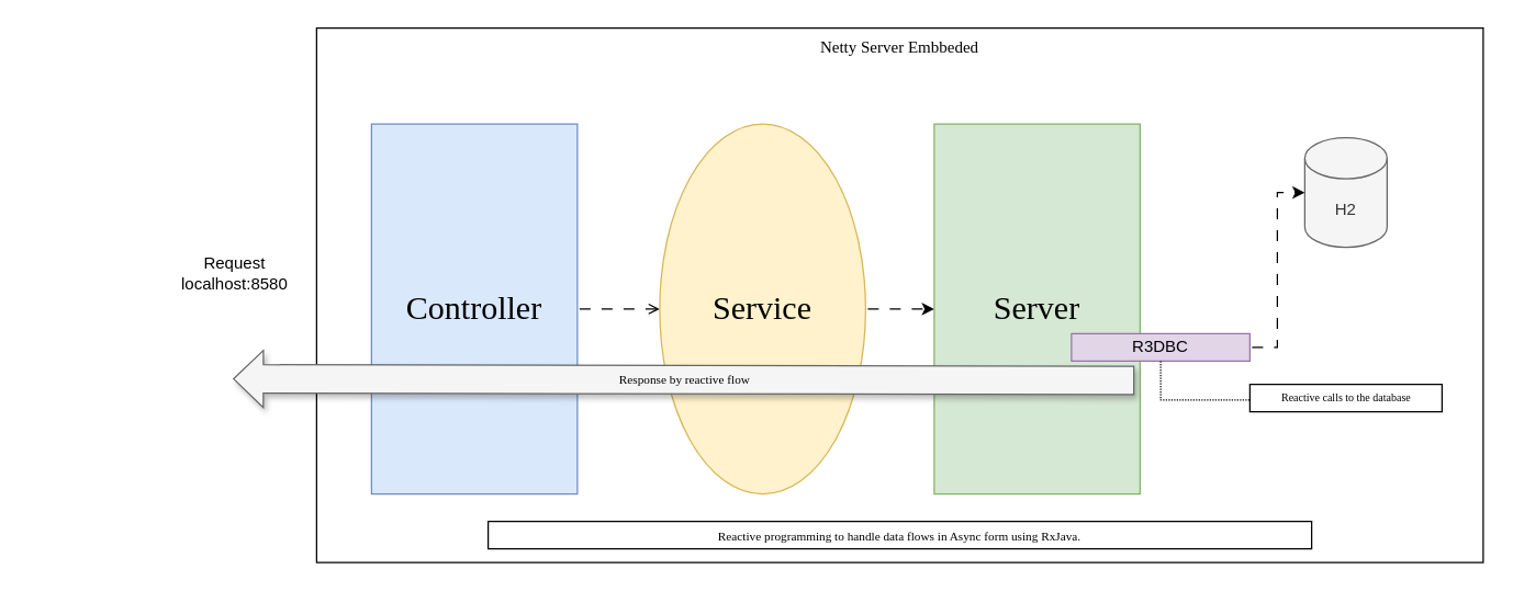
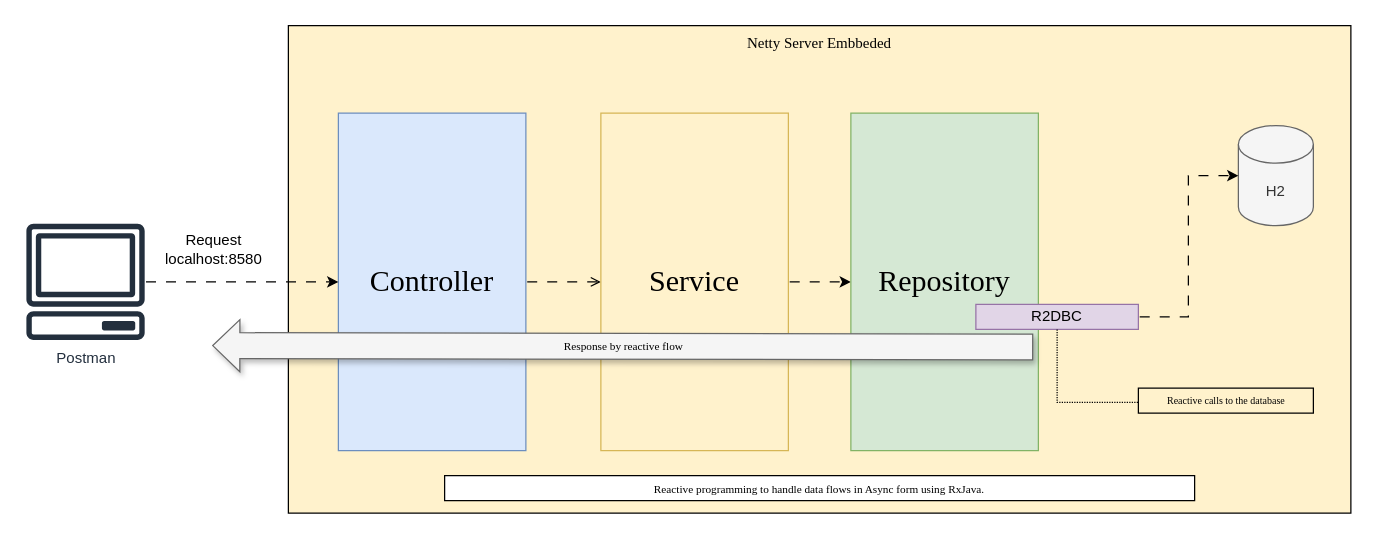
  <mxCell id="0" />
  <mxCell id="1" parent="0" />
- <mxCell id="2" value="Netty Server Embbeded" style="rounded=0;whiteSpace=wrap;html=1;verticalAlign=top;align=center;fontFamily=Verdana;" vertex="1" parent="1"><mxGeometry x="230" y="20" width="850" height="390" as="geometry" /></mxCell>
+ <mxCell id="2" value="Netty Server Embbeded" style="rounded=0;whiteSpace=wrap;html=1;verticalAlign=top;align=center;fontFamily=Verdana;fillColor=#fff2cc;" vertex="1" parent="1"><mxGeometry x="230" y="20" width="850" height="390" as="geometry" /></mxCell>
  <mxCell id="3" style="edgeStyle=orthogonalEdgeStyle;rounded=0;orthogonalLoop=1;jettySize=auto;html=1;entryX=0;entryY=0.5;entryDx=0;entryDy=0;flowAnimation=1;endArrow=open;" edge="1" parent="1" source="4" target="6"><mxGeometry relative="1" as="geometry" /></mxCell>
  <mxCell id="4" value="Controller" style="rounded=0;whiteSpace=wrap;html=1;fillColor=#dae8fc;strokeColor=#6c8ebf;fontSize=24;fontFamily=Verdana;" vertex="1" parent="1"><mxGeometry x="270" y="90" width="150" height="270" as="geometry" /></mxCell>
  <mxCell id="5" style="edgeStyle=orthogonalEdgeStyle;rounded=0;orthogonalLoop=1;jettySize=auto;html=1;entryX=0;entryY=0.5;entryDx=0;entryDy=0;flowAnimation=1;" edge="1" parent="1" source="6" target="7"><mxGeometry relative="1" as="geometry" /></mxCell>
- <mxCell id="6" value="Service" style="ellipse;whiteSpace=wrap;html=1;fillColor=#fff2cc;strokeColor=#d6b656;fontSize=24;fontFamily=Verdana;" vertex="1" parent="1"><mxGeometry x="480" y="90" width="150" height="270" as="geometry" /></mxCell>
- <mxCell id="7" value="Server" style="rounded=0;whiteSpace=wrap;html=1;fillColor=#d5e8d4;strokeColor=#82b366;fontSize=24;fontFamily=Verdana;" vertex="1" parent="1"><mxGeometry x="680" y="90" width="150" height="270" as="geometry" /></mxCell>
- <mxCell id="8" value="H2" style="shape=cylinder3;whiteSpace=wrap;html=1;boundedLbl=1;backgroundOutline=1;size=15;fillColor=#f5f5f5;fontColor=#333333;strokeColor=#666666;" vertex="1" parent="1"><mxGeometry x="950" y="100" width="60" height="80" as="geometry" /></mxCell>
+ <mxCell id="6" value="Service" style="rounded=0;whiteSpace=wrap;html=1;fillColor=#fff2cc;strokeColor=#d6b656;fontSize=24;fontFamily=Verdana;" vertex="1" parent="1"><mxGeometry x="480" y="90" width="150" height="270" as="geometry" /></mxCell>
+ <mxCell id="7" value="Repository" style="rounded=0;whiteSpace=wrap;html=1;fillColor=#d5e8d4;strokeColor=#82b366;fontSize=24;fontFamily=Verdana;" vertex="1" parent="1"><mxGeometry x="680" y="90" width="150" height="270" as="geometry" /></mxCell>
+ <mxCell id="8" value="H2" style="shape=cylinder3;whiteSpace=wrap;html=1;boundedLbl=1;backgroundOutline=1;size=15;fillColor=#f5f5f5;fontColor=#333333;strokeColor=#666666;" vertex="1" parent="1"><mxGeometry x="990" y="100" width="60" height="80" as="geometry" /></mxCell>
+ <mxCell id="9" style="edgeStyle=orthogonalEdgeStyle;rounded=0;orthogonalLoop=1;jettySize=auto;html=1;entryX=0;entryY=0.5;entryDx=0;entryDy=0;flowAnimation=1;" edge="1" parent="1" source="10" target="4"><mxGeometry relative="1" as="geometry" /></mxCell>
+ <mxCell id="10" value="Postman" style="sketch=0;outlineConnect=0;fontColor=#232F3E;gradientColor=none;fillColor=#232F3D;strokeColor=none;dashed=0;verticalLabelPosition=bottom;verticalAlign=top;align=center;html=1;fontSize=12;fontStyle=0;aspect=fixed;pointerEvents=1;shape=mxgraph.aws4.client;" vertex="1" parent="1"><mxGeometry x="20" y="178.5" width="95.45" height="93" as="geometry" /></mxCell>
  <mxCell id="11" style="edgeStyle=orthogonalEdgeStyle;rounded=0;orthogonalLoop=1;jettySize=auto;html=1;entryX=0;entryY=0.5;entryDx=0;entryDy=0;entryPerimeter=0;flowAnimation=1;exitX=1;exitY=0.5;exitDx=0;exitDy=0;" edge="1" parent="1" source="12" target="8"><mxGeometry relative="1" as="geometry" /></mxCell>
- <mxCell id="12" value="R3DBC" style="rounded=0;whiteSpace=wrap;html=1;fillColor=#e1d5e7;strokeColor=#9673a6;" vertex="1" parent="1"><mxGeometry x="780" y="243" width="130" height="20" as="geometry" /></mxCell>
- <mxCell id="13" value="Reactive calls to the database" style="text;html=1;align=center;verticalAlign=middle;resizable=0;points=[];autosize=1;strokeColor=default;fillColor=none;fontSize=8;fontFamily=Verdana;" vertex="1" parent="1"><mxGeometry x="910" y="280" width="140" height="20" as="geometry" /></mxCell>
+ <mxCell id="12" value="R2DBC" style="rounded=0;whiteSpace=wrap;html=1;fillColor=#e1d5e7;strokeColor=#9673a6;" vertex="1" parent="1"><mxGeometry x="780" y="243" width="130" height="20" as="geometry" /></mxCell>
+ <mxCell id="13" value="Reactive calls to the database" style="text;html=1;align=center;verticalAlign=middle;resizable=0;points=[];autosize=1;strokeColor=default;fillColor=none;fontSize=8;fontFamily=Verdana;" vertex="1" parent="1"><mxGeometry x="910" y="310" width="140" height="20" as="geometry" /></mxCell>
  <mxCell id="14" style="edgeStyle=orthogonalEdgeStyle;rounded=0;orthogonalLoop=1;jettySize=auto;html=1;entryX=0.002;entryY=0.633;entryDx=0;entryDy=0;entryPerimeter=0;strokeColor=none;" edge="1" parent="1" source="12" target="13"><mxGeometry relative="1" as="geometry" /></mxCell>
  <mxCell id="15" style="edgeStyle=orthogonalEdgeStyle;rounded=0;orthogonalLoop=1;jettySize=auto;html=1;entryX=0;entryY=0.567;entryDx=0;entryDy=0;entryPerimeter=0;strokeColor=default;dashed=1;dashPattern=1 1;endArrow=none;endFill=0;" edge="1" parent="1" source="12" target="13"><mxGeometry relative="1" as="geometry" /></mxCell>
  <mxCell id="16" value="Request&lt;br&gt;localhost:8580" style="text;html=1;align=center;verticalAlign=middle;resizable=0;points=[];autosize=1;strokeColor=none;fillColor=none;" vertex="1" parent="1"><mxGeometry x="120" y="178.5" width="100" height="40" as="geometry" /></mxCell>
  <mxCell id="17" value="Response by reactive flow" style="shape=flexArrow;endArrow=classic;html=1;rounded=0;width=20.69;endSize=6.897;flowAnimation=0;labelBackgroundColor=none;fontStyle=0;fontSize=9;fontFamily=Verdana;fillColor=#f5f5f5;strokeColor=#666666;gradientColor=none;shadow=1;exitX=0.973;exitY=0.693;exitDx=0;exitDy=0;exitPerimeter=0;" edge="1" parent="1" source="7"><mxGeometry x="-0.0" width="50" height="50" relative="1" as="geometry"><mxPoint x="520" y="276" as="sourcePoint" /><mxPoint x="169" y="276" as="targetPoint" /><mxPoint as="offset" /></mxGeometry></mxCell>
  <mxCell id="18" value="&lt;span style=&quot;font-family: Verdana; font-size: 9px; text-wrap: nowrap;&quot;&gt;Reactive programming to handle data flows in Async form using RxJava.&lt;/span&gt;" style="rounded=0;whiteSpace=wrap;html=1;" vertex="1" parent="1"><mxGeometry x="355" y="380" width="600" height="20" as="geometry" /></mxCell>
